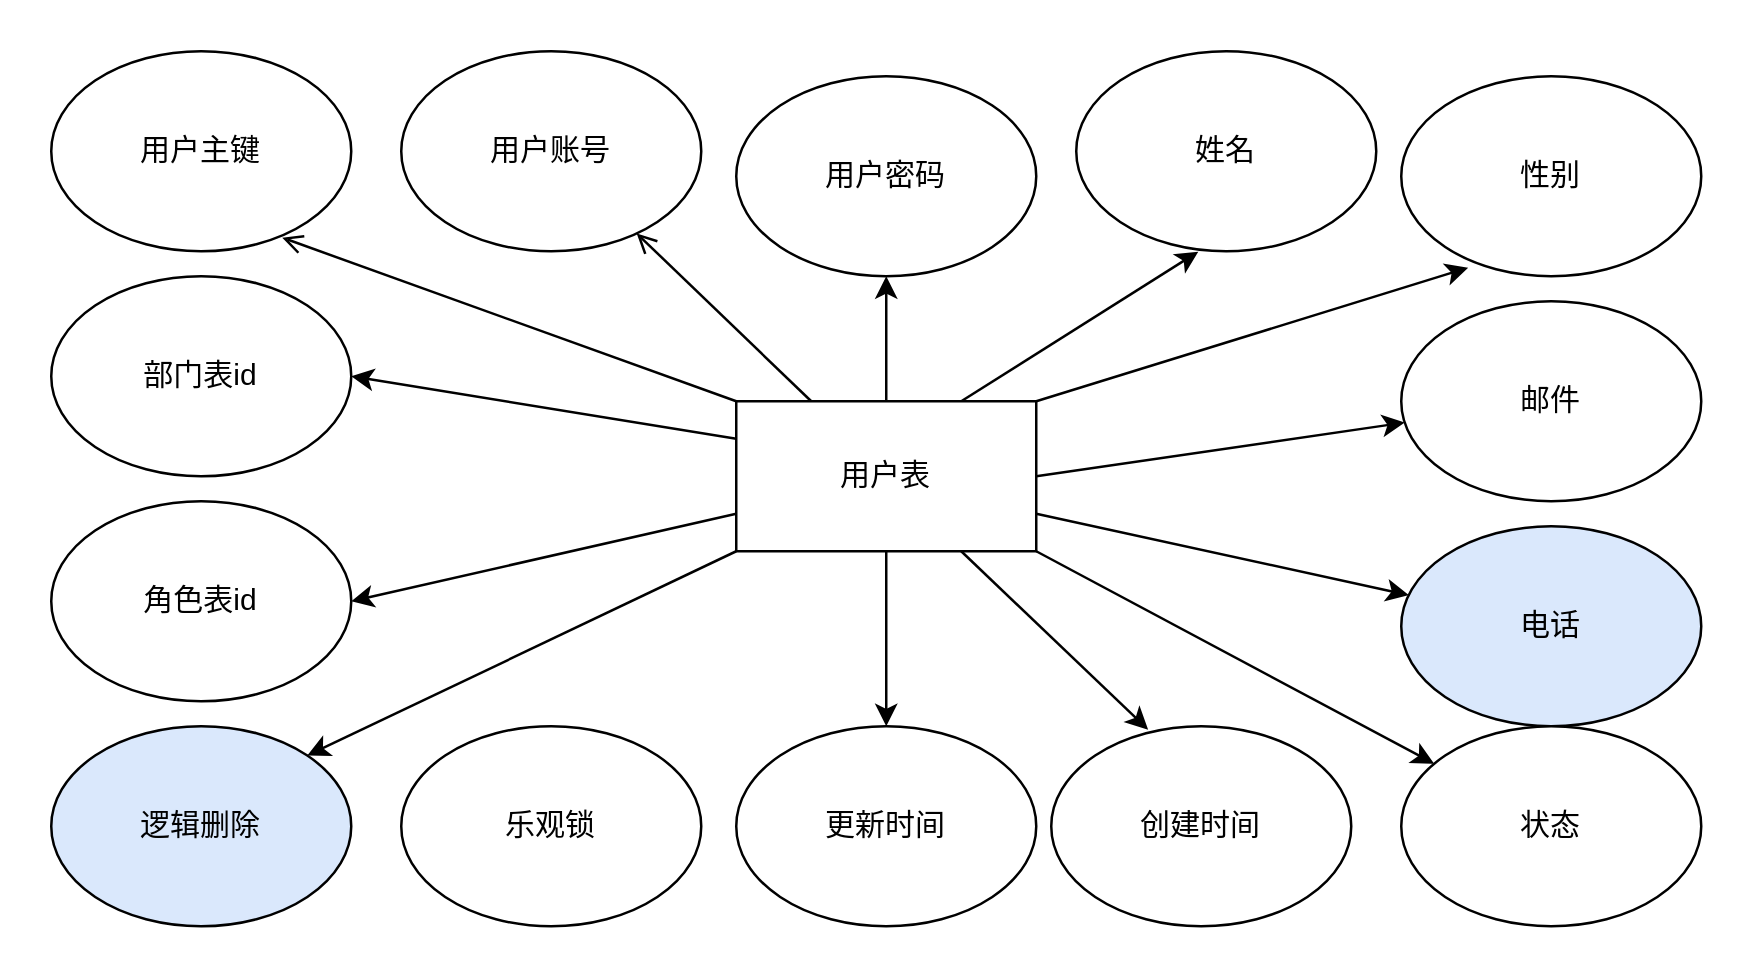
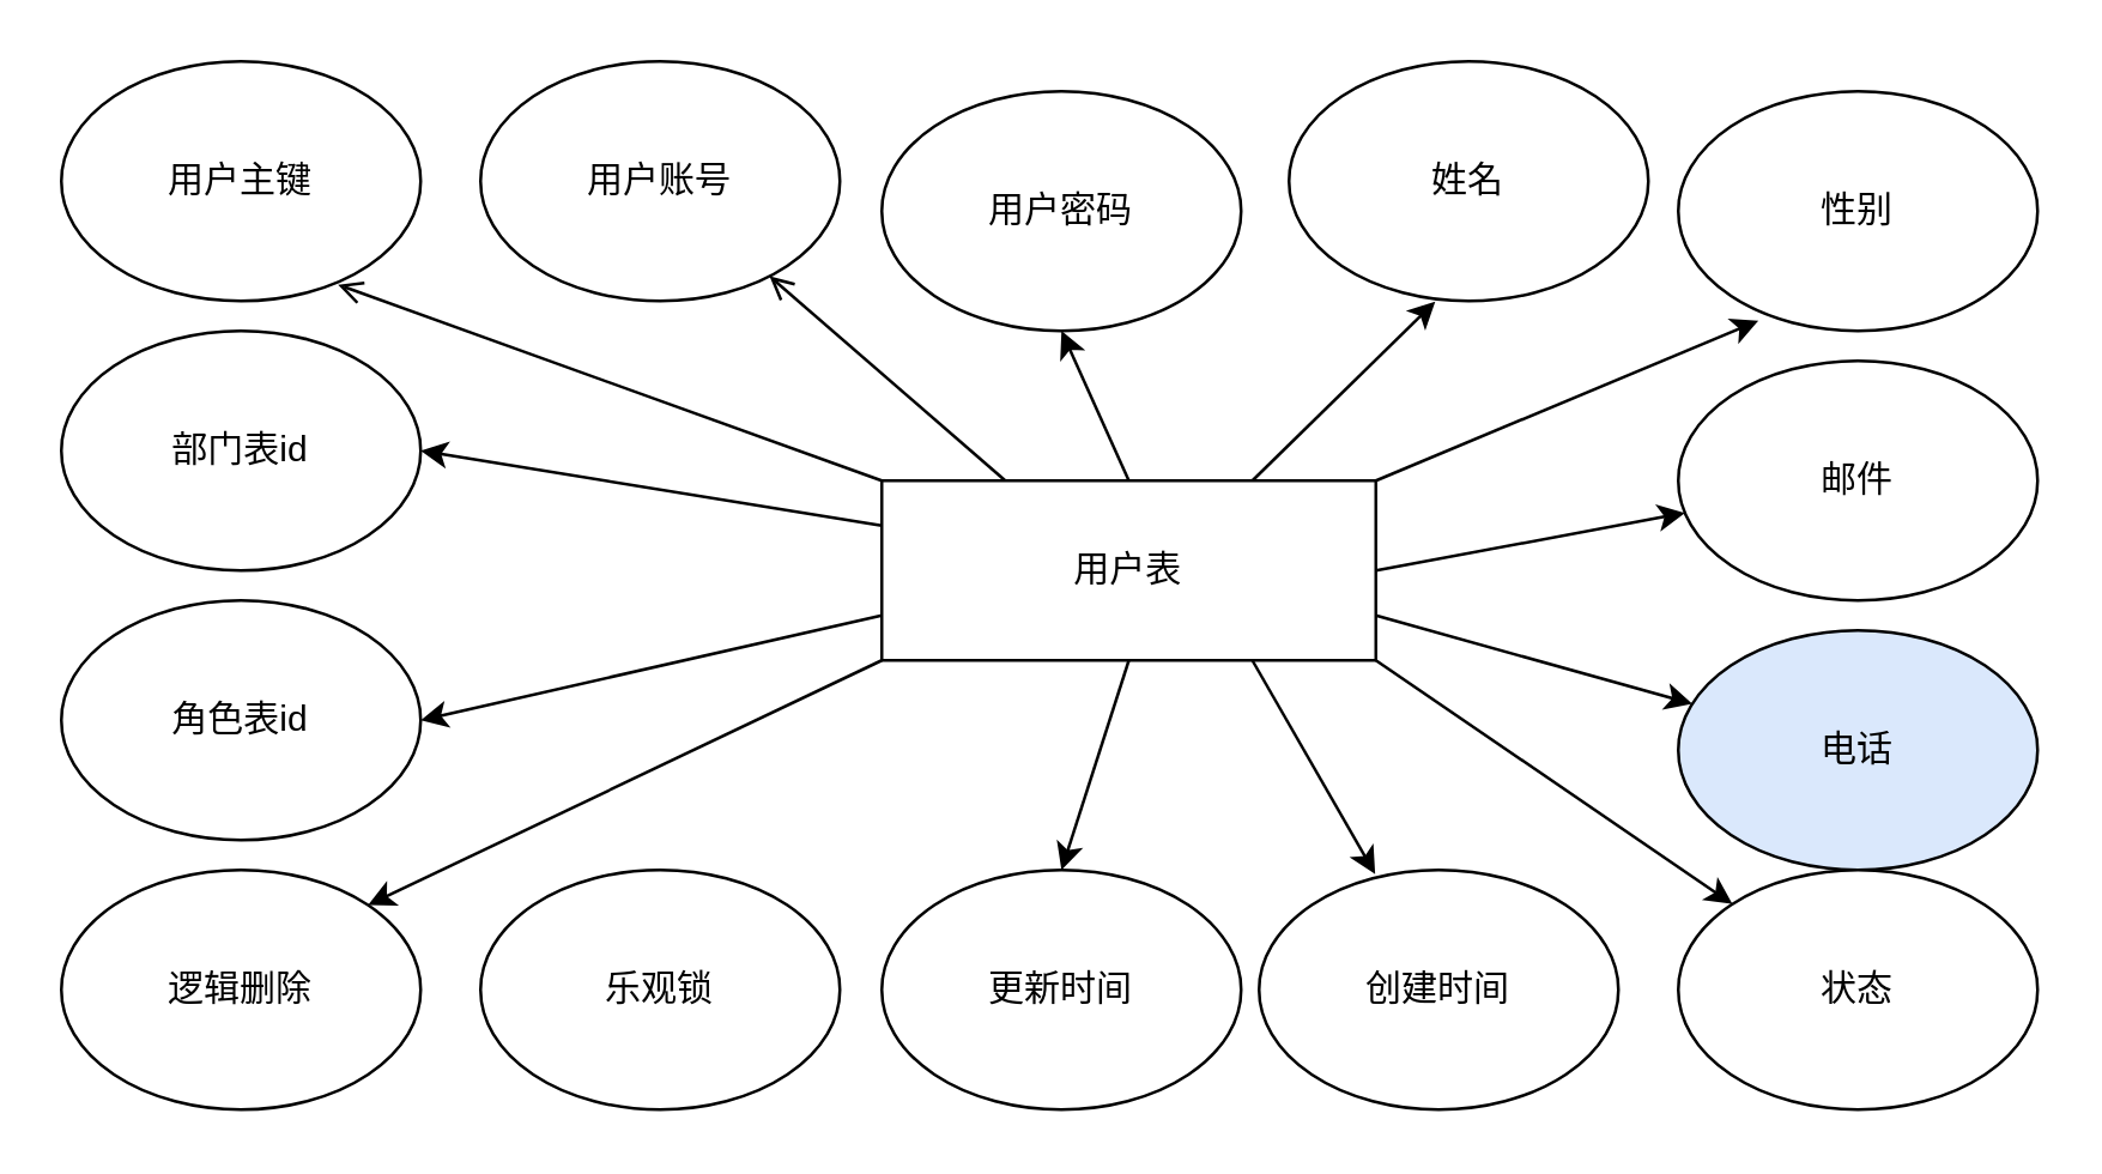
  <mxCell id="0" />
  <mxCell id="1" parent="0" />
  <mxCell id="2" style="edgeStyle=none;html=1;exitX=0;exitY=0;exitDx=0;exitDy=0;entryX=0.77;entryY=0.932;entryDx=0;entryDy=0;entryPerimeter=0;endArrow=open;" edge="1" parent="1" source="15" target="16"><mxGeometry relative="1" as="geometry" /></mxCell>
  <mxCell id="3" style="edgeStyle=none;html=1;exitX=0.25;exitY=0;exitDx=0;exitDy=0;endArrow=open;" edge="1" parent="1" source="15" target="17"><mxGeometry relative="1" as="geometry" /></mxCell>
  <mxCell id="4" style="edgeStyle=none;html=1;exitX=0.5;exitY=0;exitDx=0;exitDy=0;entryX=0.5;entryY=1;entryDx=0;entryDy=0;" edge="1" parent="1" source="15" target="18"><mxGeometry relative="1" as="geometry" /></mxCell>
  <mxCell id="5" style="edgeStyle=none;html=1;exitX=0.75;exitY=0;exitDx=0;exitDy=0;entryX=0.407;entryY=1.002;entryDx=0;entryDy=0;entryPerimeter=0;" edge="1" parent="1" source="15" target="19"><mxGeometry relative="1" as="geometry" /></mxCell>
  <mxCell id="6" style="edgeStyle=none;html=1;exitX=1;exitY=0;exitDx=0;exitDy=0;entryX=0.223;entryY=0.957;entryDx=0;entryDy=0;entryPerimeter=0;" edge="1" parent="1" source="15" target="20"><mxGeometry relative="1" as="geometry" /></mxCell>
  <mxCell id="7" style="edgeStyle=none;html=1;exitX=0;exitY=0.25;exitDx=0;exitDy=0;entryX=1;entryY=0.5;entryDx=0;entryDy=0;" edge="1" parent="1" source="15" target="28"><mxGeometry relative="1" as="geometry" /></mxCell>
  <mxCell id="8" style="edgeStyle=none;html=1;exitX=0;exitY=0.75;exitDx=0;exitDy=0;entryX=1;entryY=0.5;entryDx=0;entryDy=0;" edge="1" parent="1" source="15" target="29"><mxGeometry relative="1" as="geometry" /></mxCell>
  <mxCell id="9" style="edgeStyle=none;html=1;exitX=0;exitY=1;exitDx=0;exitDy=0;entryX=1;entryY=0;entryDx=0;entryDy=0;" edge="1" parent="1" source="15" target="27"><mxGeometry relative="1" as="geometry" /></mxCell>
  <mxCell id="10" style="edgeStyle=none;html=1;exitX=0.5;exitY=1;exitDx=0;exitDy=0;entryX=0.5;entryY=0;entryDx=0;entryDy=0;" edge="1" parent="1" source="15" target="25"><mxGeometry relative="1" as="geometry" /></mxCell>
  <mxCell id="11" style="edgeStyle=none;html=1;exitX=0.75;exitY=1;exitDx=0;exitDy=0;entryX=0.323;entryY=0.017;entryDx=0;entryDy=0;entryPerimeter=0;" edge="1" parent="1" source="15" target="24"><mxGeometry relative="1" as="geometry" /></mxCell>
  <mxCell id="12" style="edgeStyle=none;html=1;exitX=1;exitY=1;exitDx=0;exitDy=0;" edge="1" parent="1" source="15" target="23"><mxGeometry relative="1" as="geometry" /></mxCell>
  <mxCell id="13" style="edgeStyle=none;html=1;exitX=1;exitY=0.75;exitDx=0;exitDy=0;" edge="1" parent="1" source="15" target="22"><mxGeometry relative="1" as="geometry" /></mxCell>
  <mxCell id="14" style="edgeStyle=none;html=1;exitX=1;exitY=0.5;exitDx=0;exitDy=0;" edge="1" parent="1" source="15" target="21"><mxGeometry relative="1" as="geometry" /></mxCell>
- <mxCell id="15" value="用户表" style="rounded=0;whiteSpace=wrap;html=1;" vertex="1" parent="1"><mxGeometry x="294" y="160" width="120" height="60" as="geometry" /></mxCell>
+ <mxCell id="15" value="用户表" style="rounded=0;whiteSpace=wrap;html=1;" vertex="1" parent="1"><mxGeometry x="294" y="160" width="165" height="60" as="geometry" /></mxCell>
  <mxCell id="16" value="用户主键" style="ellipse;whiteSpace=wrap;html=1;" vertex="1" parent="1"><mxGeometry x="20" y="20" width="120" height="80" as="geometry" /></mxCell>
  <mxCell id="17" value="用户账号" style="ellipse;whiteSpace=wrap;html=1;" vertex="1" parent="1"><mxGeometry x="160" y="20" width="120" height="80" as="geometry" /></mxCell>
  <mxCell id="18" value="用户密码" style="ellipse;whiteSpace=wrap;html=1;" vertex="1" parent="1"><mxGeometry x="294" y="30" width="120" height="80" as="geometry" /></mxCell>
  <mxCell id="19" value="姓名" style="ellipse;whiteSpace=wrap;html=1;" vertex="1" parent="1"><mxGeometry x="430" y="20" width="120" height="80" as="geometry" /></mxCell>
  <mxCell id="20" value="性别" style="ellipse;whiteSpace=wrap;html=1;" vertex="1" parent="1"><mxGeometry x="560" y="30" width="120" height="80" as="geometry" /></mxCell>
  <mxCell id="21" value="邮件" style="ellipse;whiteSpace=wrap;html=1;" vertex="1" parent="1"><mxGeometry x="560" y="120" width="120" height="80" as="geometry" /></mxCell>
  <mxCell id="22" value="电话" style="ellipse;whiteSpace=wrap;html=1;fillColor=#dae8fc;" vertex="1" parent="1"><mxGeometry x="560" y="210" width="120" height="80" as="geometry" /></mxCell>
  <mxCell id="23" value="状态" style="ellipse;whiteSpace=wrap;html=1;" vertex="1" parent="1"><mxGeometry x="560" y="290" width="120" height="80" as="geometry" /></mxCell>
  <mxCell id="24" value="创建时间" style="ellipse;whiteSpace=wrap;html=1;" vertex="1" parent="1"><mxGeometry x="420" y="290" width="120" height="80" as="geometry" /></mxCell>
  <mxCell id="25" value="更新时间" style="ellipse;whiteSpace=wrap;html=1;" vertex="1" parent="1"><mxGeometry x="294" y="290" width="120" height="80" as="geometry" /></mxCell>
  <mxCell id="26" value="乐观锁" style="ellipse;whiteSpace=wrap;html=1;" vertex="1" parent="1"><mxGeometry x="160" y="290" width="120" height="80" as="geometry" /></mxCell>
- <mxCell id="27" value="逻辑删除" style="ellipse;whiteSpace=wrap;html=1;fillColor=#dae8fc;" vertex="1" parent="1"><mxGeometry x="20" y="290" width="120" height="80" as="geometry" /></mxCell>
+ <mxCell id="27" value="逻辑删除" style="ellipse;whiteSpace=wrap;html=1;" vertex="1" parent="1"><mxGeometry x="20" y="290" width="120" height="80" as="geometry" /></mxCell>
  <mxCell id="28" value="部门表id" style="ellipse;whiteSpace=wrap;html=1;" vertex="1" parent="1"><mxGeometry x="20" y="110" width="120" height="80" as="geometry" /></mxCell>
  <mxCell id="29" value="角色表id" style="ellipse;whiteSpace=wrap;html=1;" vertex="1" parent="1"><mxGeometry x="20" y="200" width="120" height="80" as="geometry" /></mxCell>
